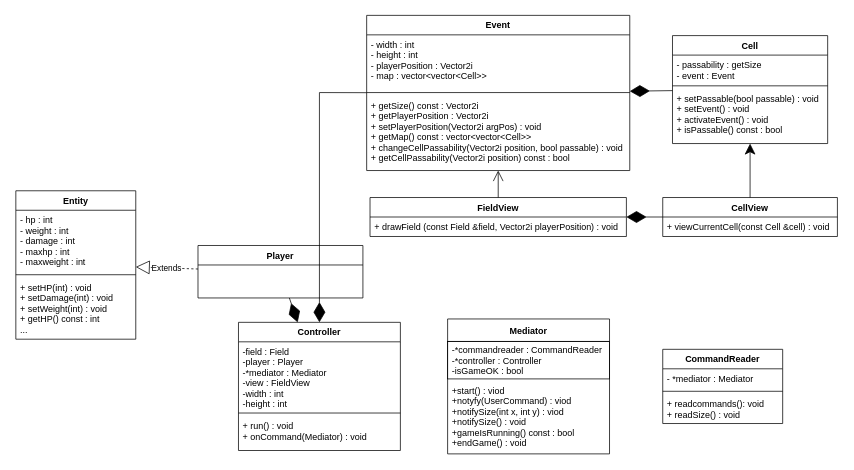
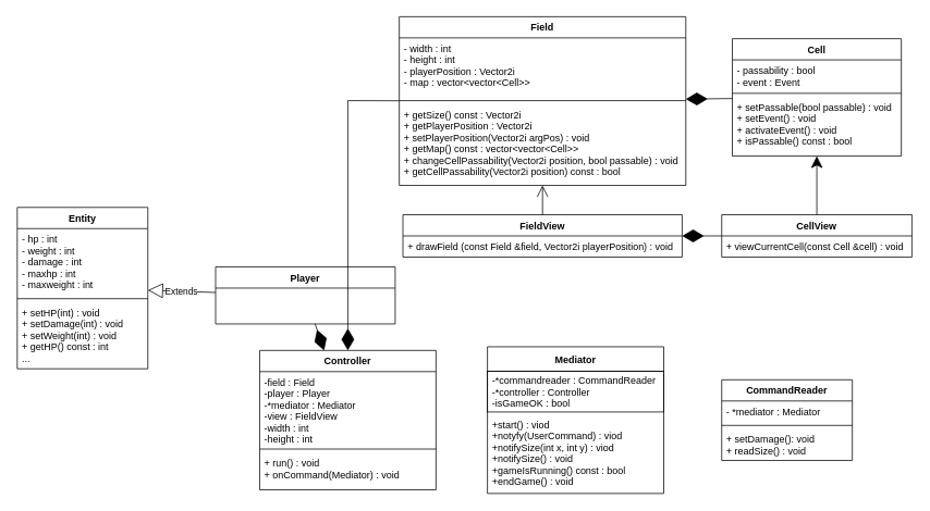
  <mxCell id="0" />
  <mxCell id="1" parent="0" />
  <mxCell id="2" value="Mediator" style="swimlane;fontStyle=1;childLayout=stackLayout;horizontal=1;startSize=30;horizontalStack=0;resizeParent=1;resizeParentMax=0;resizeLast=0;collapsible=1;marginBottom=0;" parent="1" vertex="1"><mxGeometry x="596" y="425" width="216" height="180" as="geometry"><mxRectangle x="300" y="270" width="90" height="30" as="alternateBounds" /></mxGeometry></mxCell>
  <mxCell id="3" value="-*commandreader : CommandReader &#10;-*controller : Controller&#10;-isGameOK : bool" style="text;strokeColor=default;fillColor=none;align=left;verticalAlign=middle;spacingLeft=4;spacingRight=4;overflow=hidden;points=[[0,0.5],[1,0.5]];portConstraint=eastwest;rotatable=0;" parent="2" vertex="1"><mxGeometry y="30" width="216" height="50" as="geometry" /></mxCell>
  <mxCell id="4" value="+start() : viod&#10;+notyfy(UserCommand) : viod&#10;+notifySize(int x, int y) : viod&#10;+notifySize() : void&#10;+gameIsRunning() const : bool&#10;+endGame() : void" style="text;strokeColor=none;fillColor=none;align=left;verticalAlign=middle;spacingLeft=4;spacingRight=4;overflow=hidden;points=[[0,0.5],[1,0.5]];portConstraint=eastwest;rotatable=0;" parent="2" vertex="1"><mxGeometry y="80" width="216" height="100" as="geometry" /></mxCell>
  <mxCell id="5" value="CommandReader" style="swimlane;fontStyle=1;align=center;verticalAlign=top;childLayout=stackLayout;horizontal=1;startSize=26;horizontalStack=0;resizeParent=1;resizeParentMax=0;resizeLast=0;collapsible=1;marginBottom=0;strokeColor=default;" parent="1" vertex="1"><mxGeometry x="883" y="465.5" width="160" height="99" as="geometry" /></mxCell>
  <mxCell id="6" value="- *mediator : Mediator" style="text;strokeColor=none;fillColor=none;align=left;verticalAlign=top;spacingLeft=4;spacingRight=4;overflow=hidden;rotatable=0;points=[[0,0.5],[1,0.5]];portConstraint=eastwest;" parent="5" vertex="1"><mxGeometry y="26" width="160" height="26" as="geometry" /></mxCell>
  <mxCell id="7" value="" style="line;strokeWidth=1;fillColor=none;align=left;verticalAlign=middle;spacingTop=-1;spacingLeft=3;spacingRight=3;rotatable=0;labelPosition=right;points=[];portConstraint=eastwest;strokeColor=inherit;" parent="5" vertex="1"><mxGeometry y="52" width="160" height="8" as="geometry" /></mxCell>
- <mxCell id="8" value="+ readcommands(): void&#10;+ readSize() : void" style="text;strokeColor=none;fillColor=none;align=left;verticalAlign=top;spacingLeft=4;spacingRight=4;overflow=hidden;rotatable=0;points=[[0,0.5],[1,0.5]];portConstraint=eastwest;" parent="5" vertex="1"><mxGeometry y="60" width="160" height="39" as="geometry" /></mxCell>
+ <mxCell id="8" value="+ setDamage(): void&#10;+ readSize() : void" style="text;strokeColor=none;fillColor=none;align=left;verticalAlign=top;spacingLeft=4;spacingRight=4;overflow=hidden;rotatable=0;points=[[0,0.5],[1,0.5]];portConstraint=eastwest;" parent="5" vertex="1"><mxGeometry y="60" width="160" height="39" as="geometry" /></mxCell>
  <mxCell id="9" value="Controller&#10;" style="swimlane;fontStyle=1;align=center;verticalAlign=top;childLayout=stackLayout;horizontal=1;startSize=26;horizontalStack=0;resizeParent=1;resizeParentMax=0;resizeLast=0;collapsible=1;marginBottom=0;strokeColor=default;" parent="1" vertex="1"><mxGeometry x="317" y="429.5" width="216" height="171" as="geometry" /></mxCell>
  <mxCell id="10" value="-field : Field&#10;-player : Player&#10;-*mediator : Mediator&#10;-view : FieldView&#10;-width : int&#10;-height : int " style="text;strokeColor=none;fillColor=none;align=left;verticalAlign=top;spacingLeft=4;spacingRight=4;overflow=hidden;rotatable=0;points=[[0,0.5],[1,0.5]];portConstraint=eastwest;" parent="9" vertex="1"><mxGeometry y="26" width="216" height="91" as="geometry" /></mxCell>
  <mxCell id="11" value="" style="line;strokeWidth=1;fillColor=none;align=left;verticalAlign=middle;spacingTop=-1;spacingLeft=3;spacingRight=3;rotatable=0;labelPosition=right;points=[];portConstraint=eastwest;strokeColor=inherit;" parent="9" vertex="1"><mxGeometry y="117" width="216" height="8" as="geometry" /></mxCell>
  <mxCell id="12" value="+ run() : void&#10;+ onCommand(Mediator) : void" style="text;strokeColor=none;fillColor=none;align=left;verticalAlign=top;spacingLeft=4;spacingRight=4;overflow=hidden;rotatable=0;points=[[0,0.5],[1,0.5]];portConstraint=eastwest;" parent="9" vertex="1"><mxGeometry y="125" width="216" height="46" as="geometry" /></mxCell>
  <mxCell id="13" value="Entity" style="swimlane;fontStyle=1;align=center;verticalAlign=top;childLayout=stackLayout;horizontal=1;startSize=26;horizontalStack=0;resizeParent=1;resizeParentMax=0;resizeLast=0;collapsible=1;marginBottom=0;" parent="1" vertex="1"><mxGeometry x="20" y="254" width="160" height="198" as="geometry" /></mxCell>
  <mxCell id="14" value="- hp : int&#10;- weight : int&#10;- damage : int&#10;- maxhp : int&#10;- maxweight : int" style="text;strokeColor=none;fillColor=none;align=left;verticalAlign=top;spacingLeft=4;spacingRight=4;overflow=hidden;rotatable=0;points=[[0,0.5],[1,0.5]];portConstraint=eastwest;" parent="13" vertex="1"><mxGeometry y="26" width="160" height="82" as="geometry" /></mxCell>
  <mxCell id="15" value="" style="line;strokeWidth=1;fillColor=none;align=left;verticalAlign=middle;spacingTop=-1;spacingLeft=3;spacingRight=3;rotatable=0;labelPosition=right;points=[];portConstraint=eastwest;strokeColor=inherit;" parent="13" vertex="1"><mxGeometry y="108" width="160" height="8" as="geometry" /></mxCell>
  <mxCell id="16" value="+ setHP(int) : void&#10;+ setDamage(int) : void&#10;+ setWeight(int) : void&#10;+ getHP() const : int&#10;..." style="text;strokeColor=none;fillColor=none;align=left;verticalAlign=top;spacingLeft=4;spacingRight=4;overflow=hidden;rotatable=0;points=[[0,0.5],[1,0.5]];portConstraint=eastwest;" parent="13" vertex="1"><mxGeometry y="116" width="160" height="82" as="geometry" /></mxCell>
  <mxCell id="17" value="Player" style="swimlane;fontStyle=1;childLayout=stackLayout;horizontal=1;startSize=26;fillColor=none;horizontalStack=0;resizeParent=1;resizeParentMax=0;resizeLast=0;collapsible=1;marginBottom=0;" parent="1" vertex="1"><mxGeometry x="263" y="327" width="220" height="70" as="geometry" /></mxCell>
- <mxCell id="18" value="Extends" style="endArrow=block;endSize=16;endFill=0;html=1;rounded=0;dashed=1;" parent="1" source="17" target="13" edge="1"><mxGeometry width="160" relative="1" as="geometry"><mxPoint x="-16" y="533" as="sourcePoint" /><mxPoint x="144" y="533" as="targetPoint" /></mxGeometry></mxCell>
+ <mxCell id="18" value="Extends" style="endArrow=block;endSize=16;endFill=0;html=1;rounded=0;" parent="1" source="17" target="13" edge="1"><mxGeometry width="160" relative="1" as="geometry"><mxPoint x="-16" y="533" as="sourcePoint" /><mxPoint x="144" y="533" as="targetPoint" /></mxGeometry></mxCell>
  <mxCell id="19" value="FieldView" style="swimlane;fontStyle=1;childLayout=stackLayout;horizontal=1;startSize=26;fillColor=none;horizontalStack=0;resizeParent=1;resizeParentMax=0;resizeLast=0;collapsible=1;marginBottom=0;" parent="1" vertex="1"><mxGeometry x="492.5" y="263" width="342" height="52" as="geometry" /></mxCell>
  <mxCell id="20" value="+ drawField (const Field &amp;field, Vector2i playerPosition) : void" style="text;strokeColor=none;fillColor=none;align=left;verticalAlign=top;spacingLeft=4;spacingRight=4;overflow=hidden;rotatable=0;points=[[0,0.5],[1,0.5]];portConstraint=eastwest;" parent="19" vertex="1"><mxGeometry y="26" width="342" height="26" as="geometry" /></mxCell>
  <mxCell id="21" value="CellView" style="swimlane;fontStyle=1;childLayout=stackLayout;horizontal=1;startSize=26;fillColor=none;horizontalStack=0;resizeParent=1;resizeParentMax=0;resizeLast=0;collapsible=1;marginBottom=0;" parent="1" vertex="1"><mxGeometry x="883" y="263" width="233" height="52" as="geometry" /></mxCell>
  <mxCell id="22" value="+ viewCurrentCell(const Cell &amp;cell) : void" style="text;strokeColor=none;fillColor=none;align=left;verticalAlign=top;spacingLeft=4;spacingRight=4;overflow=hidden;rotatable=0;points=[[0,0.5],[1,0.5]];portConstraint=eastwest;" parent="21" vertex="1"><mxGeometry y="26" width="233" height="26" as="geometry" /></mxCell>
  <mxCell id="23" value="" style="endArrow=diamondThin;endFill=1;endSize=24;html=1;rounded=0;" parent="1" source="21" target="19" edge="1"><mxGeometry width="160" relative="1" as="geometry"><mxPoint x="560" y="371" as="sourcePoint" /><mxPoint x="720" y="371" as="targetPoint" /></mxGeometry></mxCell>
- <mxCell id="24" value="Event&#10;" style="swimlane;fontStyle=1;align=center;verticalAlign=top;childLayout=stackLayout;horizontal=1;startSize=26;horizontalStack=0;resizeParent=1;resizeParentMax=0;resizeLast=0;collapsible=1;marginBottom=0;" parent="1" vertex="1"><mxGeometry x="488" y="20" width="351" height="207" as="geometry" /></mxCell>
+ <mxCell id="24" value="Field&#10;" style="swimlane;fontStyle=1;align=center;verticalAlign=top;childLayout=stackLayout;horizontal=1;startSize=26;horizontalStack=0;resizeParent=1;resizeParentMax=0;resizeLast=0;collapsible=1;marginBottom=0;" parent="1" vertex="1"><mxGeometry x="488" y="20" width="351" height="207" as="geometry" /></mxCell>
  <mxCell id="25" value="- width : int&#10;- height : int&#10;- playerPosition : Vector2i&#10;- map : vector&lt;vector&lt;Cell&gt;&gt;&#10;" style="text;strokeColor=none;fillColor=none;align=left;verticalAlign=top;spacingLeft=4;spacingRight=4;overflow=hidden;rotatable=0;points=[[0,0.5],[1,0.5]];portConstraint=eastwest;" parent="24" vertex="1"><mxGeometry y="26" width="351" height="73" as="geometry" /></mxCell>
  <mxCell id="26" value="" style="line;strokeWidth=1;fillColor=none;align=left;verticalAlign=middle;spacingTop=-1;spacingLeft=3;spacingRight=3;rotatable=0;labelPosition=right;points=[];portConstraint=eastwest;strokeColor=inherit;" parent="24" vertex="1"><mxGeometry y="99" width="351" height="8" as="geometry" /></mxCell>
  <mxCell id="27" value="+ getSize() const : Vector2i&#10;+ getPlayerPosition : Vector2i&#10;+ setPlayerPosition(Vector2i argPos) : void&#10;+ getMap() const : vector&lt;vector&lt;Cell&gt;&gt;&#10;+ changeCellPassability(Vector2i position, bool passable) : void&#10;+ getCellPassability(Vector2i position) const : bool&#10;" style="text;strokeColor=none;fillColor=none;align=left;verticalAlign=top;spacingLeft=4;spacingRight=4;overflow=hidden;rotatable=0;points=[[0,0.5],[1,0.5]];portConstraint=eastwest;" parent="24" vertex="1"><mxGeometry y="107" width="351" height="100" as="geometry" /></mxCell>
  <mxCell id="28" value="Cell" style="swimlane;fontStyle=1;align=center;verticalAlign=top;childLayout=stackLayout;horizontal=1;startSize=26;horizontalStack=0;resizeParent=1;resizeParentMax=0;resizeLast=0;collapsible=1;marginBottom=0;" parent="1" vertex="1"><mxGeometry x="896" y="47" width="207" height="144" as="geometry" /></mxCell>
- <mxCell id="29" value="- passability : getSize&#10;- event : Event" style="text;strokeColor=none;fillColor=none;align=left;verticalAlign=top;spacingLeft=4;spacingRight=4;overflow=hidden;rotatable=0;points=[[0,0.5],[1,0.5]];portConstraint=eastwest;" parent="28" vertex="1"><mxGeometry y="26" width="207" height="37" as="geometry" /></mxCell>
+ <mxCell id="29" value="- passability : bool&#10;- event : Event" style="text;strokeColor=none;fillColor=none;align=left;verticalAlign=top;spacingLeft=4;spacingRight=4;overflow=hidden;rotatable=0;points=[[0,0.5],[1,0.5]];portConstraint=eastwest;" parent="28" vertex="1"><mxGeometry y="26" width="207" height="37" as="geometry" /></mxCell>
  <mxCell id="30" value="" style="line;strokeWidth=1;fillColor=none;align=left;verticalAlign=middle;spacingTop=-1;spacingLeft=3;spacingRight=3;rotatable=0;labelPosition=right;points=[];portConstraint=eastwest;strokeColor=inherit;" parent="28" vertex="1"><mxGeometry y="63" width="207" height="8" as="geometry" /></mxCell>
  <mxCell id="31" value="+ setPassable(bool passable) : void&#10;+ setEvent() : void&#10;+ activateEvent() : void&#10;+ isPassable() const : bool" style="text;strokeColor=none;fillColor=none;align=left;verticalAlign=top;spacingLeft=4;spacingRight=4;overflow=hidden;rotatable=0;points=[[0,0.5],[1,0.5]];portConstraint=eastwest;" parent="28" vertex="1"><mxGeometry y="71" width="207" height="73" as="geometry" /></mxCell>
  <mxCell id="32" value="" style="endArrow=diamondThin;endFill=1;endSize=24;html=1;rounded=0;" parent="1" source="28" target="24" edge="1"><mxGeometry width="160" relative="1" as="geometry"><mxPoint x="317" y="380" as="sourcePoint" /><mxPoint x="477" y="380" as="targetPoint" /></mxGeometry></mxCell>
  <mxCell id="33" value="" style="endArrow=diamondThin;endFill=1;endSize=24;html=1;rounded=0;" parent="1" source="17" target="9" edge="1"><mxGeometry width="160" relative="1" as="geometry"><mxPoint x="191" y="344" as="sourcePoint" /><mxPoint x="351" y="344" as="targetPoint" /></mxGeometry></mxCell>
  <mxCell id="34" value="" style="endArrow=diamondThin;endFill=1;endSize=24;html=1;rounded=0;" parent="1" source="24" target="9" edge="1"><mxGeometry width="160" relative="1" as="geometry"><mxPoint x="191" y="344" as="sourcePoint" /><mxPoint x="351" y="344" as="targetPoint" /><Array as="points"><mxPoint x="425" y="123" /></Array></mxGeometry></mxCell>
  <mxCell id="35" value="" style="endArrow=classic;endFill=1;endSize=12;html=1;rounded=0;" parent="1" source="21" target="28" edge="1"><mxGeometry width="160" relative="1" as="geometry"><mxPoint x="560" y="272" as="sourcePoint" /><mxPoint x="720" y="272" as="targetPoint" /></mxGeometry></mxCell>
  <mxCell id="36" value="" style="endArrow=open;endFill=1;endSize=12;html=1;rounded=0;" parent="1" source="19" target="24" edge="1"><mxGeometry width="160" relative="1" as="geometry"><mxPoint x="1008.5" y="272" as="sourcePoint" /><mxPoint x="1008.5" y="200" as="targetPoint" /></mxGeometry></mxCell>
